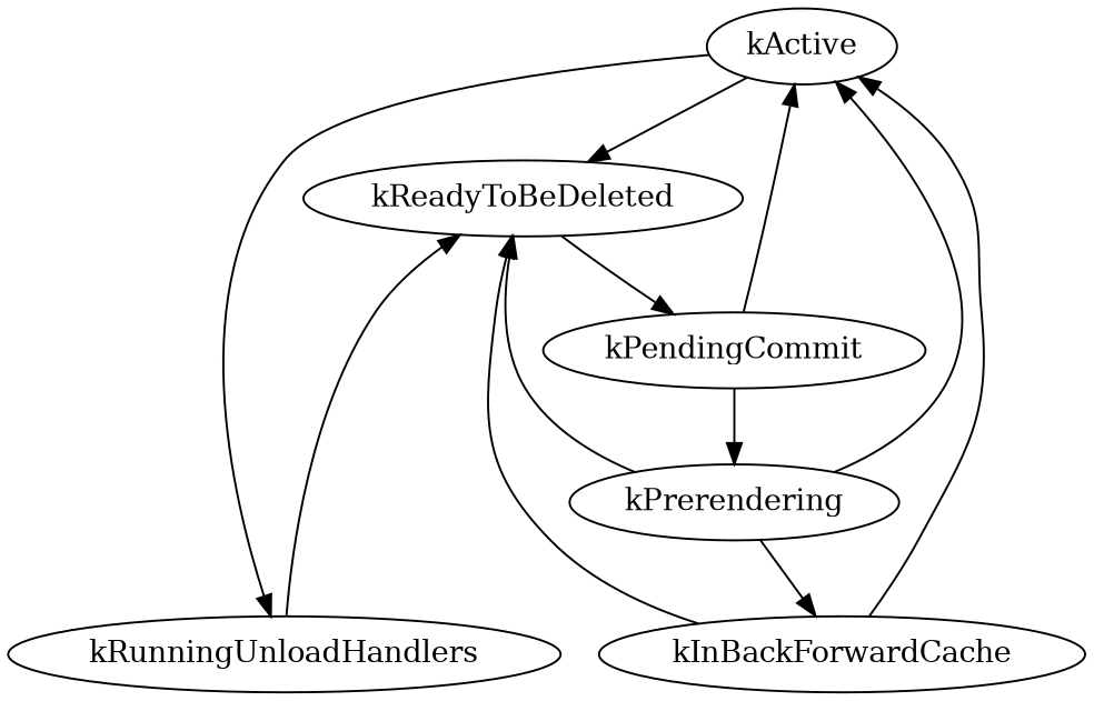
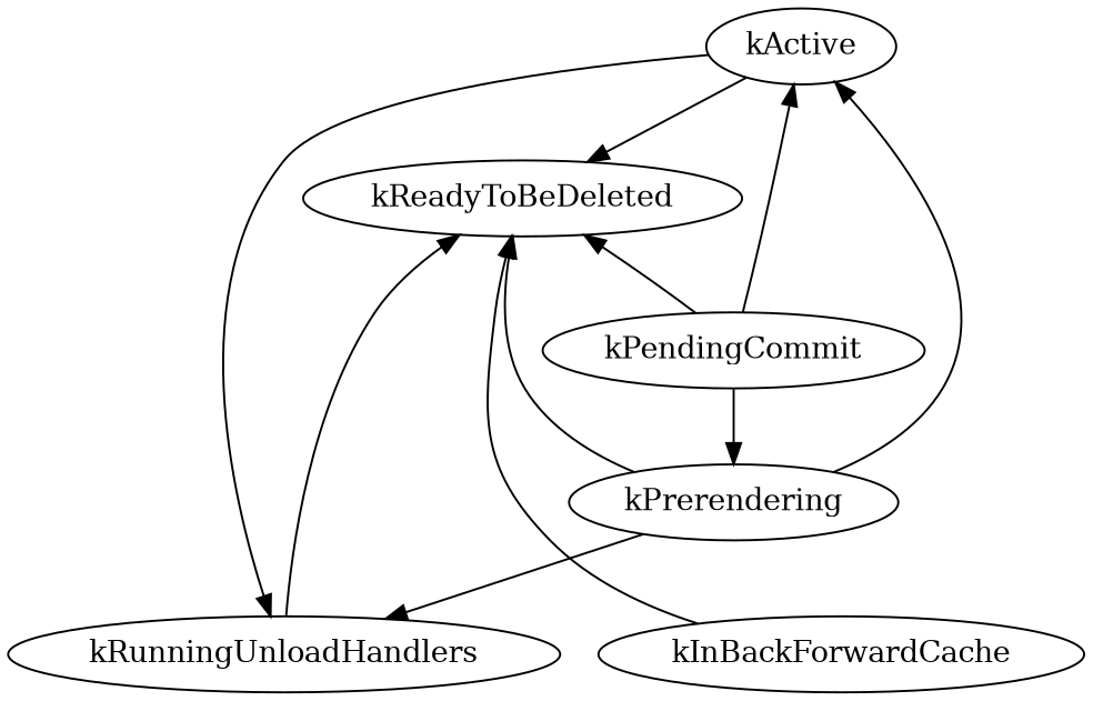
  digraph {
    kActive
    kReadyToBeDeleted
    kRunningUnloadHandlers
    kPendingCommit
    kPrerendering
    kInBackForwardCache
    kActive -> kReadyToBeDeleted
    kActive -> kRunningUnloadHandlers
    kRunningUnloadHandlers -> kReadyToBeDeleted
    kPendingCommit -> kActive
-   kReadyToBeDeleted -> kPendingCommit
+   kPendingCommit -> kReadyToBeDeleted
    kPendingCommit -> kPrerendering
    kPrerendering -> kActive
    kPrerendering -> kReadyToBeDeleted
-   kPrerendering -> kInBackForwardCache
-   kInBackForwardCache -> kActive
+   kPrerendering -> kRunningUnloadHandlers
    kInBackForwardCache -> kReadyToBeDeleted
  }
